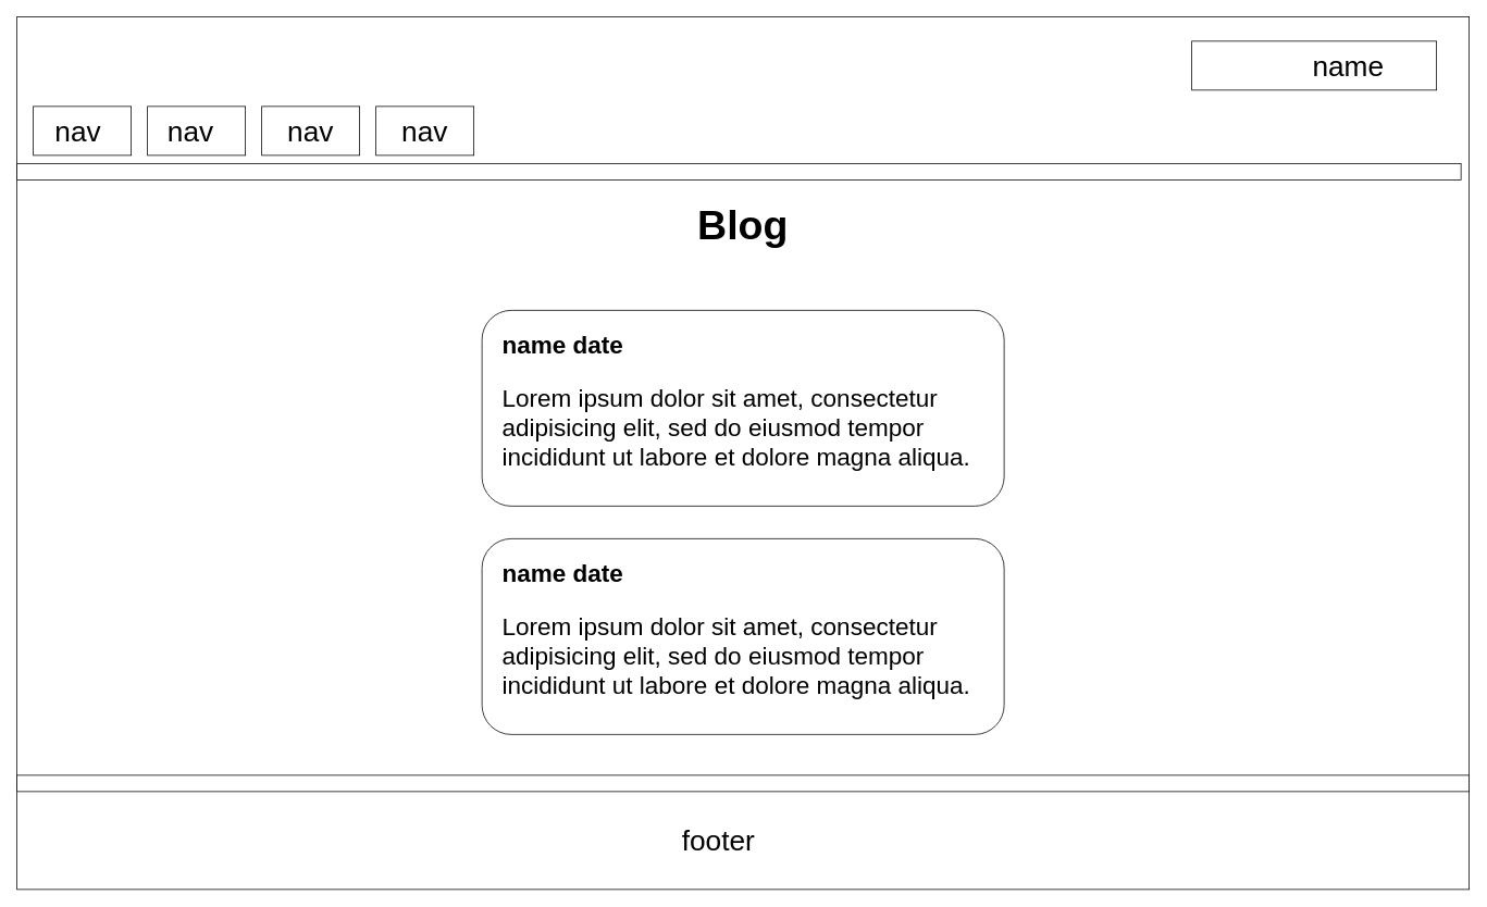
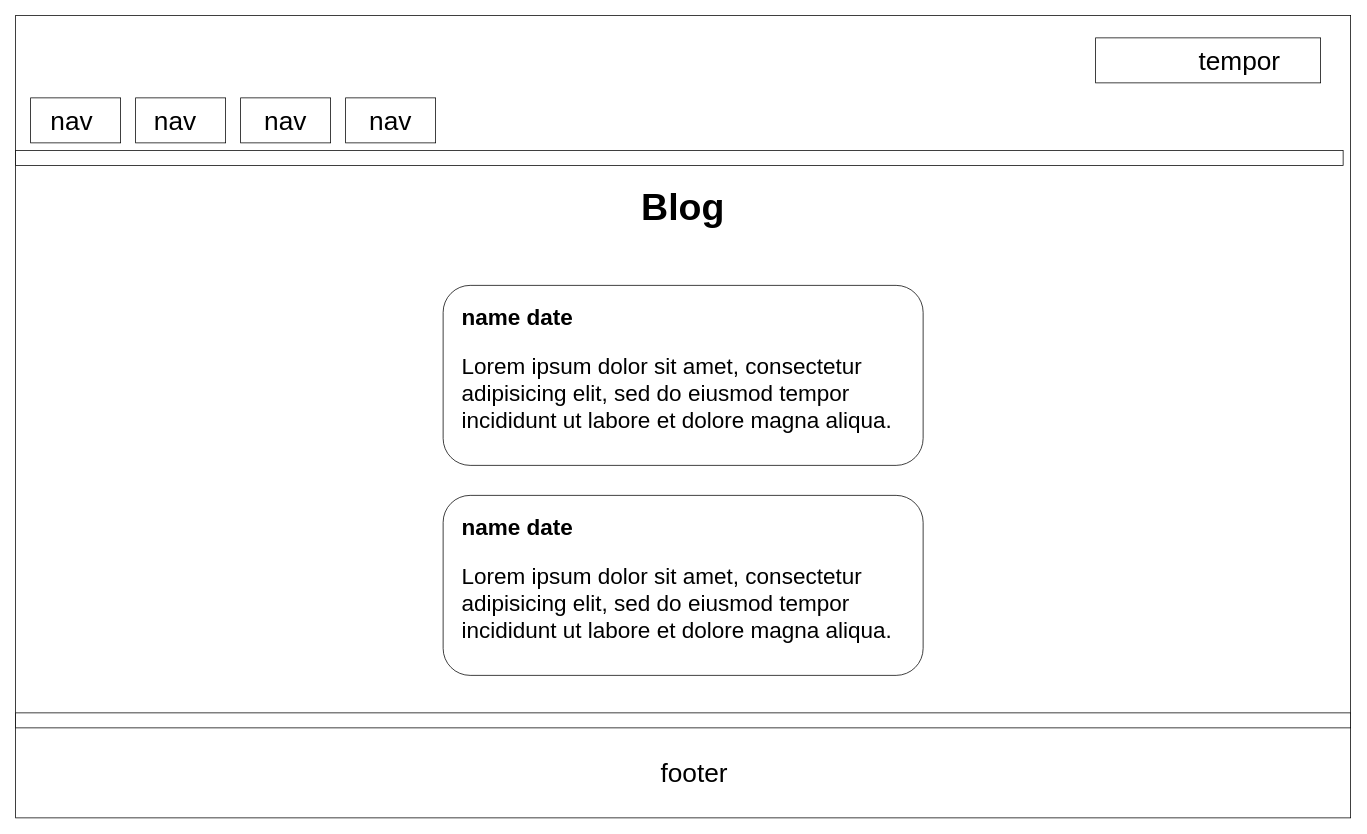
  <mxCell id="0" />
  <mxCell id="1" parent="0" />
  <mxCell id="2" value="" style="rounded=0;whiteSpace=wrap;html=1;" parent="1" vertex="1"><mxGeometry x="20" y="20" width="1780" height="1070" as="geometry" /></mxCell>
  <mxCell id="3" value="" style="rounded=0;whiteSpace=wrap;html=1;" parent="1" vertex="1"><mxGeometry x="20" y="200" width="1770" height="20" as="geometry" /></mxCell>
  <mxCell id="4" value="" style="rounded=0;whiteSpace=wrap;html=1;" parent="1" vertex="1"><mxGeometry x="20" y="950" width="1780" height="20" as="geometry" /></mxCell>
  <mxCell id="5" value="" style="rounded=0;whiteSpace=wrap;html=1;" parent="1" vertex="1"><mxGeometry x="40" y="130" width="120" height="60" as="geometry" /></mxCell>
  <mxCell id="6" value="" style="rounded=0;whiteSpace=wrap;html=1;" parent="1" vertex="1"><mxGeometry x="180" y="130" width="120" height="60" as="geometry" /></mxCell>
  <mxCell id="7" value="" style="rounded=0;whiteSpace=wrap;html=1;" parent="1" vertex="1"><mxGeometry x="320" y="130" width="120" height="60" as="geometry" /></mxCell>
  <mxCell id="8" value="" style="rounded=0;whiteSpace=wrap;html=1;" parent="1" vertex="1"><mxGeometry x="460" y="130" width="120" height="60" as="geometry" /></mxCell>
  <mxCell id="9" value="" style="rounded=0;whiteSpace=wrap;html=1;" parent="1" vertex="1"><mxGeometry x="1460" y="50" width="300" height="60" as="geometry" /></mxCell>
  <mxCell id="10" value="" style="rounded=1;whiteSpace=wrap;html=1;" parent="1" vertex="1"><mxGeometry x="590" y="380" width="640" height="240" as="geometry" /></mxCell>
  <mxCell id="11" value="&lt;h1 style=&quot;font-size: 30px&quot;&gt;&lt;font style=&quot;font-size: 30px&quot;&gt;name date&lt;/font&gt;&lt;/h1&gt;&lt;p style=&quot;font-size: 30px&quot;&gt;&lt;font style=&quot;font-size: 30px&quot;&gt;Lorem ipsum dolor sit amet, consectetur adipisicing elit, sed do eiusmod tempor incididunt ut labore et dolore magna aliqua.&lt;/font&gt;&lt;/p&gt;" style="text;html=1;strokeColor=none;fillColor=none;spacing=5;spacingTop=-20;whiteSpace=wrap;overflow=hidden;rounded=0;" parent="1" vertex="1"><mxGeometry x="610" y="395" width="600" height="210" as="geometry" /></mxCell>
  <mxCell id="12" value="&lt;font style=&quot;font-size: 35px&quot;&gt;nav&lt;/font&gt;" style="text;html=1;strokeColor=none;fillColor=none;align=center;verticalAlign=middle;whiteSpace=wrap;rounded=0;" parent="1" vertex="1"><mxGeometry x="20" y="120" width="150" height="80" as="geometry" /></mxCell>
  <mxCell id="13" value="&lt;font style=&quot;font-size: 35px&quot;&gt;nav&lt;/font&gt;" style="text;html=1;strokeColor=none;fillColor=none;align=center;verticalAlign=middle;whiteSpace=wrap;rounded=0;" parent="1" vertex="1"><mxGeometry x="158" y="120" width="150" height="80" as="geometry" /></mxCell>
  <mxCell id="14" value="&lt;font style=&quot;font-size: 35px&quot;&gt;nav&lt;/font&gt;" style="text;html=1;strokeColor=none;fillColor=none;align=center;verticalAlign=middle;whiteSpace=wrap;rounded=0;" parent="1" vertex="1"><mxGeometry x="305" y="120" width="150" height="80" as="geometry" /></mxCell>
  <mxCell id="15" value="&lt;font style=&quot;font-size: 35px&quot;&gt;nav&lt;/font&gt;" style="text;html=1;strokeColor=none;fillColor=none;align=center;verticalAlign=middle;whiteSpace=wrap;rounded=0;" parent="1" vertex="1"><mxGeometry x="445" y="120" width="150" height="80" as="geometry" /></mxCell>
- <mxCell id="16" value="&lt;font style=&quot;font-size: 35px&quot;&gt;name&lt;/font&gt;" style="text;html=1;strokeColor=none;fillColor=none;align=center;verticalAlign=middle;whiteSpace=wrap;rounded=0;" parent="1" vertex="1"><mxGeometry x="1577" y="40" width="150" height="80" as="geometry" /></mxCell>
+ <mxCell id="16" value="&lt;font style=&quot;font-size: 35px&quot;&gt;tempor&lt;/font&gt;" style="text;html=1;strokeColor=none;fillColor=none;align=center;verticalAlign=middle;whiteSpace=wrap;rounded=0;" parent="1" vertex="1"><mxGeometry x="1577" y="40" width="150" height="80" as="geometry" /></mxCell>
  <mxCell id="17" value="&lt;span style=&quot;font-size: 50px&quot;&gt;&lt;b&gt;Blog&lt;br&gt;&lt;/b&gt;&lt;/span&gt;" style="text;html=1;strokeColor=none;fillColor=none;align=center;verticalAlign=middle;whiteSpace=wrap;rounded=0;" parent="1" vertex="1"><mxGeometry x="710" y="210" width="400" height="130" as="geometry" /></mxCell>
- <mxCell id="18" value="&lt;font style=&quot;font-size: 35px&quot;&gt;footer&lt;br&gt;&lt;/font&gt;" style="text;html=1;strokeColor=none;fillColor=none;align=center;verticalAlign=middle;whiteSpace=wrap;rounded=0;" parent="1" vertex="1"><mxGeometry x="805" y="990" width="150" height="80" as="geometry" /></mxCell>
+ <mxCell id="18" value="&lt;font style=&quot;font-size: 35px&quot;&gt;footer&lt;br&gt;&lt;/font&gt;" style="text;html=1;strokeColor=none;fillColor=none;align=center;verticalAlign=middle;whiteSpace=wrap;rounded=0;" parent="1" vertex="1"><mxGeometry x="850" y="990" width="150" height="80" as="geometry" /></mxCell>
  <mxCell id="19" value="" style="rounded=1;whiteSpace=wrap;html=1;" vertex="1" parent="1"><mxGeometry x="590" y="660" width="640" height="240" as="geometry" /></mxCell>
  <mxCell id="20" value="&lt;h1 style=&quot;font-size: 30px&quot;&gt;&lt;font style=&quot;font-size: 30px&quot;&gt;name date&lt;/font&gt;&lt;/h1&gt;&lt;p style=&quot;font-size: 30px&quot;&gt;&lt;font style=&quot;font-size: 30px&quot;&gt;Lorem ipsum dolor sit amet, consectetur adipisicing elit, sed do eiusmod tempor incididunt ut labore et dolore magna aliqua.&lt;/font&gt;&lt;/p&gt;" style="text;html=1;strokeColor=none;fillColor=none;spacing=5;spacingTop=-20;whiteSpace=wrap;overflow=hidden;rounded=0;" vertex="1" parent="1"><mxGeometry x="610" y="675" width="600" height="210" as="geometry" /></mxCell>
